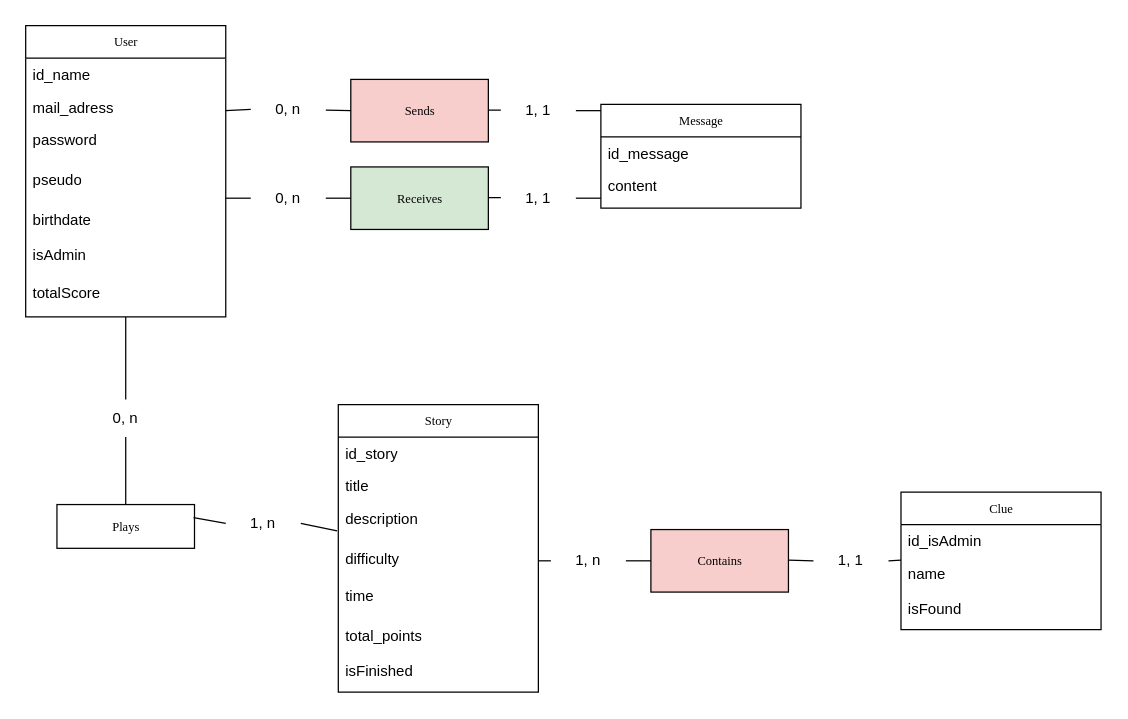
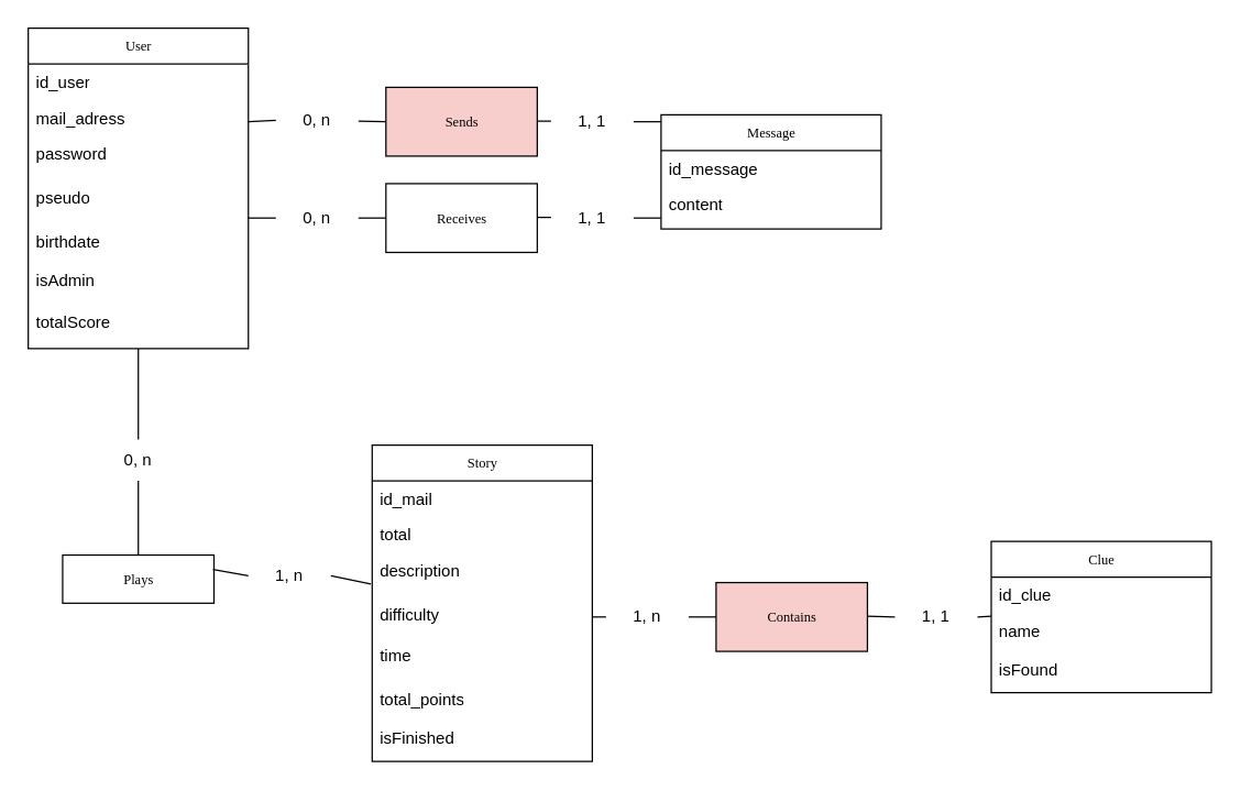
  <mxCell id="0" />
  <mxCell id="1" parent="0" />
  <mxCell id="2" value="User" style="swimlane;html=1;fontStyle=0;childLayout=stackLayout;horizontal=1;startSize=26;fillColor=none;horizontalStack=0;resizeParent=1;resizeLast=0;collapsible=1;marginBottom=0;swimlaneFillColor=#ffffff;rounded=0;shadow=0;comic=0;labelBackgroundColor=none;strokeWidth=1;fontFamily=Verdana;fontSize=10;align=center;" parent="1" vertex="1"><mxGeometry x="20" y="20" width="160" height="233" as="geometry" /></mxCell>
- <mxCell id="3" value="id_name" style="text;html=1;strokeColor=none;fillColor=none;align=left;verticalAlign=top;spacingLeft=4;spacingRight=4;whiteSpace=wrap;overflow=hidden;rotatable=0;points=[[0,0.5],[1,0.5]];portConstraint=eastwest;" parent="2" vertex="1"><mxGeometry y="26" width="160" height="26" as="geometry" /></mxCell>
+ <mxCell id="3" value="id_user" style="text;html=1;strokeColor=none;fillColor=none;align=left;verticalAlign=top;spacingLeft=4;spacingRight=4;whiteSpace=wrap;overflow=hidden;rotatable=0;points=[[0,0.5],[1,0.5]];portConstraint=eastwest;" parent="2" vertex="1"><mxGeometry y="26" width="160" height="26" as="geometry" /></mxCell>
  <mxCell id="4" value="mail_adress" style="text;html=1;strokeColor=none;fillColor=none;align=left;verticalAlign=top;spacingLeft=4;spacingRight=4;whiteSpace=wrap;overflow=hidden;rotatable=0;points=[[0,0.5],[1,0.5]];portConstraint=eastwest;" parent="2" vertex="1"><mxGeometry y="52" width="160" height="26" as="geometry" /></mxCell>
  <mxCell id="5" value="password" style="text;html=1;strokeColor=none;fillColor=none;align=left;verticalAlign=top;spacingLeft=4;spacingRight=4;whiteSpace=wrap;overflow=hidden;rotatable=0;points=[[0,0.5],[1,0.5]];portConstraint=eastwest;" vertex="1" parent="2"><mxGeometry y="78" width="160" height="32" as="geometry" /></mxCell>
  <mxCell id="6" value="pseudo" style="text;html=1;strokeColor=none;fillColor=none;align=left;verticalAlign=top;spacingLeft=4;spacingRight=4;whiteSpace=wrap;overflow=hidden;rotatable=0;points=[[0,0.5],[1,0.5]];portConstraint=eastwest;" vertex="1" parent="2"><mxGeometry y="110" width="160" height="32" as="geometry" /></mxCell>
  <mxCell id="7" value="birthdate" style="text;html=1;strokeColor=none;fillColor=none;align=left;verticalAlign=top;spacingLeft=4;spacingRight=4;whiteSpace=wrap;overflow=hidden;rotatable=0;points=[[0,0.5],[1,0.5]];portConstraint=eastwest;" vertex="1" parent="2"><mxGeometry y="142" width="160" height="28" as="geometry" /></mxCell>
  <mxCell id="8" value="isAdmin" style="text;html=1;strokeColor=none;fillColor=none;align=left;verticalAlign=top;spacingLeft=4;spacingRight=4;whiteSpace=wrap;overflow=hidden;rotatable=0;points=[[0,0.5],[1,0.5]];portConstraint=eastwest;" vertex="1" parent="2"><mxGeometry y="170" width="160" height="30" as="geometry" /></mxCell>
  <mxCell id="9" value="totalScore" style="text;html=1;strokeColor=none;fillColor=none;align=left;verticalAlign=top;spacingLeft=4;spacingRight=4;whiteSpace=wrap;overflow=hidden;rotatable=0;points=[[0,0.5],[1,0.5]];portConstraint=eastwest;" vertex="1" parent="2"><mxGeometry y="200" width="160" height="30" as="geometry" /></mxCell>
  <mxCell id="10" value="Message" style="swimlane;html=1;fontStyle=0;childLayout=stackLayout;horizontal=1;startSize=26;fillColor=none;horizontalStack=0;resizeParent=1;resizeLast=0;collapsible=1;marginBottom=0;swimlaneFillColor=#ffffff;rounded=0;shadow=0;comic=0;labelBackgroundColor=none;strokeWidth=1;fontFamily=Verdana;fontSize=10;align=center;" parent="1" vertex="1"><mxGeometry x="480" y="83" width="160" height="83" as="geometry" /></mxCell>
  <mxCell id="11" value="id_message" style="text;html=1;strokeColor=none;fillColor=none;align=left;verticalAlign=top;spacingLeft=4;spacingRight=4;whiteSpace=wrap;overflow=hidden;rotatable=0;points=[[0,0.5],[1,0.5]];portConstraint=eastwest;" parent="10" vertex="1"><mxGeometry y="26" width="160" height="26" as="geometry" /></mxCell>
  <mxCell id="12" value="content" style="text;html=1;strokeColor=none;fillColor=none;align=left;verticalAlign=top;spacingLeft=4;spacingRight=4;whiteSpace=wrap;overflow=hidden;rotatable=0;points=[[0,0.5],[1,0.5]];portConstraint=eastwest;" parent="10" vertex="1"><mxGeometry y="52" width="160" height="26" as="geometry" /></mxCell>
  <mxCell id="13" value="Sends" style="html=1;rounded=0;shadow=0;comic=0;labelBackgroundColor=none;strokeWidth=1;fontFamily=Verdana;fontSize=10;align=center;fillColor=#f8cecc;" parent="1" vertex="1"><mxGeometry x="280" y="63" width="110" height="50" as="geometry" /></mxCell>
  <mxCell id="14" value="" style="endArrow=none;html=1;rounded=0;entryX=0;entryY=0.5;entryDx=0;entryDy=0;" edge="1" parent="1" source="38" target="13"><mxGeometry width="50" height="50" relative="1" as="geometry"><mxPoint x="180" y="88" as="sourcePoint" /><mxPoint x="230" y="43" as="targetPoint" /></mxGeometry></mxCell>
  <mxCell id="15" value="" style="endArrow=none;html=1;rounded=0;" edge="1" parent="1" source="36"><mxGeometry width="50" height="50" relative="1" as="geometry"><mxPoint x="390" y="87.5" as="sourcePoint" /><mxPoint x="480" y="88" as="targetPoint" /></mxGeometry></mxCell>
- <mxCell id="16" value="Receives" style="html=1;rounded=0;shadow=0;comic=0;labelBackgroundColor=none;strokeWidth=1;fontFamily=Verdana;fontSize=10;align=center;fillColor=#d5e8d4;" vertex="1" parent="1"><mxGeometry x="280" y="133" width="110" height="50" as="geometry" /></mxCell>
+ <mxCell id="16" value="Receives" style="html=1;rounded=0;shadow=0;comic=0;labelBackgroundColor=none;strokeWidth=1;fontFamily=Verdana;fontSize=10;align=center;" vertex="1" parent="1"><mxGeometry x="280" y="133" width="110" height="50" as="geometry" /></mxCell>
  <mxCell id="17" value="" style="endArrow=none;html=1;rounded=0;entryX=0;entryY=0.5;entryDx=0;entryDy=0;" edge="1" parent="1" target="16" source="32"><mxGeometry width="50" height="50" relative="1" as="geometry"><mxPoint x="180" y="158" as="sourcePoint" /><mxPoint x="230" y="113" as="targetPoint" /></mxGeometry></mxCell>
  <mxCell id="18" value="" style="endArrow=none;html=1;rounded=0;" edge="1" parent="1" source="34"><mxGeometry width="50" height="50" relative="1" as="geometry"><mxPoint x="390" y="157.5" as="sourcePoint" /><mxPoint x="480" y="158" as="targetPoint" /></mxGeometry></mxCell>
  <mxCell id="19" value="Story" style="swimlane;html=1;fontStyle=0;childLayout=stackLayout;horizontal=1;startSize=26;fillColor=none;horizontalStack=0;resizeParent=1;resizeLast=0;collapsible=1;marginBottom=0;swimlaneFillColor=#ffffff;rounded=0;shadow=0;comic=0;labelBackgroundColor=none;strokeWidth=1;fontFamily=Verdana;fontSize=10;align=center;" vertex="1" parent="1"><mxGeometry x="270" y="323" width="160" height="230" as="geometry" /></mxCell>
- <mxCell id="20" value="id_story" style="text;html=1;strokeColor=none;fillColor=none;align=left;verticalAlign=top;spacingLeft=4;spacingRight=4;whiteSpace=wrap;overflow=hidden;rotatable=0;points=[[0,0.5],[1,0.5]];portConstraint=eastwest;" vertex="1" parent="19"><mxGeometry y="26" width="160" height="26" as="geometry" /></mxCell>
- <mxCell id="21" value="title" style="text;html=1;strokeColor=none;fillColor=none;align=left;verticalAlign=top;spacingLeft=4;spacingRight=4;whiteSpace=wrap;overflow=hidden;rotatable=0;points=[[0,0.5],[1,0.5]];portConstraint=eastwest;" vertex="1" parent="19"><mxGeometry y="52" width="160" height="26" as="geometry" /></mxCell>
+ <mxCell id="20" value="id_mail" style="text;html=1;strokeColor=none;fillColor=none;align=left;verticalAlign=top;spacingLeft=4;spacingRight=4;whiteSpace=wrap;overflow=hidden;rotatable=0;points=[[0,0.5],[1,0.5]];portConstraint=eastwest;" vertex="1" parent="19"><mxGeometry y="26" width="160" height="26" as="geometry" /></mxCell>
+ <mxCell id="21" value="total" style="text;html=1;strokeColor=none;fillColor=none;align=left;verticalAlign=top;spacingLeft=4;spacingRight=4;whiteSpace=wrap;overflow=hidden;rotatable=0;points=[[0,0.5],[1,0.5]];portConstraint=eastwest;" vertex="1" parent="19"><mxGeometry y="52" width="160" height="26" as="geometry" /></mxCell>
  <mxCell id="22" value="description" style="text;html=1;strokeColor=none;fillColor=none;align=left;verticalAlign=top;spacingLeft=4;spacingRight=4;whiteSpace=wrap;overflow=hidden;rotatable=0;points=[[0,0.5],[1,0.5]];portConstraint=eastwest;" vertex="1" parent="19"><mxGeometry y="78" width="160" height="32" as="geometry" /></mxCell>
  <mxCell id="23" value="difficulty" style="text;html=1;strokeColor=none;fillColor=none;align=left;verticalAlign=top;spacingLeft=4;spacingRight=4;whiteSpace=wrap;overflow=hidden;rotatable=0;points=[[0,0.5],[1,0.5]];portConstraint=eastwest;" vertex="1" parent="19"><mxGeometry y="110" width="160" height="30" as="geometry" /></mxCell>
  <mxCell id="24" value="time" style="text;html=1;strokeColor=none;fillColor=none;align=left;verticalAlign=top;spacingLeft=4;spacingRight=4;whiteSpace=wrap;overflow=hidden;rotatable=0;points=[[0,0.5],[1,0.5]];portConstraint=eastwest;" vertex="1" parent="19"><mxGeometry y="140" width="160" height="32" as="geometry" /></mxCell>
  <mxCell id="25" value="total_points" style="text;html=1;strokeColor=none;fillColor=none;align=left;verticalAlign=top;spacingLeft=4;spacingRight=4;whiteSpace=wrap;overflow=hidden;rotatable=0;points=[[0,0.5],[1,0.5]];portConstraint=eastwest;" vertex="1" parent="19"><mxGeometry y="172" width="160" height="28" as="geometry" /></mxCell>
  <mxCell id="26" value="isFinished" style="text;html=1;strokeColor=none;fillColor=none;align=left;verticalAlign=top;spacingLeft=4;spacingRight=4;whiteSpace=wrap;overflow=hidden;rotatable=0;points=[[0,0.5],[1,0.5]];portConstraint=eastwest;" vertex="1" parent="19"><mxGeometry y="200" width="160" height="28" as="geometry" /></mxCell>
  <mxCell id="27" value="Plays" style="html=1;rounded=0;shadow=0;comic=0;labelBackgroundColor=none;strokeWidth=1;fontFamily=Verdana;fontSize=10;align=center;" vertex="1" parent="1"><mxGeometry x="45" y="403" width="110" height="35" as="geometry" /></mxCell>
  <mxCell id="28" value="" style="endArrow=none;html=1;rounded=0;exitX=0.5;exitY=0;exitDx=0;exitDy=0;" edge="1" parent="1" source="30"><mxGeometry width="50" height="50" relative="1" as="geometry"><mxPoint x="50" y="303" as="sourcePoint" /><mxPoint x="100" y="253" as="targetPoint" /></mxGeometry></mxCell>
  <mxCell id="29" value="" style="endArrow=none;html=1;rounded=0;exitX=0.5;exitY=0;exitDx=0;exitDy=0;" edge="1" parent="1" source="27" target="30"><mxGeometry width="50" height="50" relative="1" as="geometry"><mxPoint x="100" y="403" as="sourcePoint" /><mxPoint x="100" y="253" as="targetPoint" /></mxGeometry></mxCell>
  <mxCell id="30" value="0, n " style="text;html=1;align=center;verticalAlign=middle;whiteSpace=wrap;rounded=0;" vertex="1" parent="1"><mxGeometry x="70" y="319" width="60" height="30" as="geometry" /></mxCell>
  <mxCell id="31" value="" style="endArrow=none;html=1;rounded=0;entryX=0;entryY=0.5;entryDx=0;entryDy=0;" edge="1" parent="1" target="32"><mxGeometry width="50" height="50" relative="1" as="geometry"><mxPoint x="180" y="158" as="sourcePoint" /><mxPoint x="280" y="158" as="targetPoint" /></mxGeometry></mxCell>
  <mxCell id="32" value="0, n " style="text;html=1;align=center;verticalAlign=middle;whiteSpace=wrap;rounded=0;" vertex="1" parent="1"><mxGeometry x="200" y="143" width="60" height="30" as="geometry" /></mxCell>
  <mxCell id="33" value="" style="endArrow=none;html=1;rounded=0;" edge="1" parent="1" target="34"><mxGeometry width="50" height="50" relative="1" as="geometry"><mxPoint x="390" y="157.5" as="sourcePoint" /><mxPoint x="480" y="158" as="targetPoint" /></mxGeometry></mxCell>
  <mxCell id="34" value="&lt;div&gt;1, 1 &lt;/div&gt;" style="text;html=1;align=center;verticalAlign=middle;whiteSpace=wrap;rounded=0;" vertex="1" parent="1"><mxGeometry x="400" y="143" width="60" height="30" as="geometry" /></mxCell>
  <mxCell id="35" value="" style="endArrow=none;html=1;rounded=0;" edge="1" parent="1" target="36"><mxGeometry width="50" height="50" relative="1" as="geometry"><mxPoint x="390" y="87.5" as="sourcePoint" /><mxPoint x="480" y="88" as="targetPoint" /></mxGeometry></mxCell>
  <mxCell id="36" value="&lt;div&gt;1, 1 &lt;/div&gt;" style="text;html=1;align=center;verticalAlign=middle;whiteSpace=wrap;rounded=0;" vertex="1" parent="1"><mxGeometry x="400" y="73" width="60" height="30" as="geometry" /></mxCell>
  <mxCell id="37" value="" style="endArrow=none;html=1;rounded=0;entryX=0;entryY=0.5;entryDx=0;entryDy=0;" edge="1" parent="1" target="38"><mxGeometry width="50" height="50" relative="1" as="geometry"><mxPoint x="180" y="88" as="sourcePoint" /><mxPoint x="280" y="88" as="targetPoint" /></mxGeometry></mxCell>
  <mxCell id="38" value="0, n " style="text;html=1;align=center;verticalAlign=middle;whiteSpace=wrap;rounded=0;" vertex="1" parent="1"><mxGeometry x="200" y="72" width="60" height="30" as="geometry" /></mxCell>
  <mxCell id="39" value="" style="endArrow=none;html=1;rounded=0;entryX=-0.006;entryY=0.719;entryDx=0;entryDy=0;entryPerimeter=0;exitX=1;exitY=0.5;exitDx=0;exitDy=0;" edge="1" parent="1" source="41" target="22"><mxGeometry width="50" height="50" relative="1" as="geometry"><mxPoint x="240" y="416.523" as="sourcePoint" /><mxPoint x="269.04" y="419.478" as="targetPoint" /></mxGeometry></mxCell>
  <mxCell id="40" value="" style="endArrow=none;html=1;rounded=0;entryX=0;entryY=0.5;entryDx=0;entryDy=0;exitX=0.993;exitY=0.299;exitDx=0;exitDy=0;exitPerimeter=0;" edge="1" parent="1" source="27" target="41"><mxGeometry width="50" height="50" relative="1" as="geometry"><mxPoint x="155" y="423" as="sourcePoint" /><mxPoint x="269" y="424" as="targetPoint" /></mxGeometry></mxCell>
  <mxCell id="41" value="&lt;div&gt;1, n &lt;/div&gt;" style="text;html=1;align=center;verticalAlign=middle;whiteSpace=wrap;rounded=0;" vertex="1" parent="1"><mxGeometry x="180" y="403" width="60" height="30" as="geometry" /></mxCell>
  <mxCell id="42" value="Contains" style="html=1;rounded=0;shadow=0;comic=0;labelBackgroundColor=none;strokeWidth=1;fontFamily=Verdana;fontSize=10;align=center;fillColor=#f8cecc;" vertex="1" parent="1"><mxGeometry x="520" y="423" width="110" height="50" as="geometry" /></mxCell>
  <mxCell id="43" value="Clue" style="swimlane;html=1;fontStyle=0;childLayout=stackLayout;horizontal=1;startSize=26;fillColor=none;horizontalStack=0;resizeParent=1;resizeLast=0;collapsible=1;marginBottom=0;swimlaneFillColor=#ffffff;rounded=0;shadow=0;comic=0;labelBackgroundColor=none;strokeWidth=1;fontFamily=Verdana;fontSize=10;align=center;" vertex="1" parent="1"><mxGeometry x="720" y="393" width="160" height="110" as="geometry" /></mxCell>
- <mxCell id="44" value="id_isAdmin" style="text;html=1;strokeColor=none;fillColor=none;align=left;verticalAlign=top;spacingLeft=4;spacingRight=4;whiteSpace=wrap;overflow=hidden;rotatable=0;points=[[0,0.5],[1,0.5]];portConstraint=eastwest;" vertex="1" parent="43"><mxGeometry y="26" width="160" height="26" as="geometry" /></mxCell>
+ <mxCell id="44" value="id_clue" style="text;html=1;strokeColor=none;fillColor=none;align=left;verticalAlign=top;spacingLeft=4;spacingRight=4;whiteSpace=wrap;overflow=hidden;rotatable=0;points=[[0,0.5],[1,0.5]];portConstraint=eastwest;" vertex="1" parent="43"><mxGeometry y="26" width="160" height="26" as="geometry" /></mxCell>
  <mxCell id="45" value="name" style="text;html=1;strokeColor=none;fillColor=none;align=left;verticalAlign=top;spacingLeft=4;spacingRight=4;whiteSpace=wrap;overflow=hidden;rotatable=0;points=[[0,0.5],[1,0.5]];portConstraint=eastwest;" vertex="1" parent="43"><mxGeometry y="52" width="160" height="28" as="geometry" /></mxCell>
  <mxCell id="46" value="isFound" style="text;html=1;strokeColor=none;fillColor=none;align=left;verticalAlign=top;spacingLeft=4;spacingRight=4;whiteSpace=wrap;overflow=hidden;rotatable=0;points=[[0,0.5],[1,0.5]];portConstraint=eastwest;" vertex="1" parent="43"><mxGeometry y="80" width="160" height="28" as="geometry" /></mxCell>
  <mxCell id="47" value="" style="endArrow=none;html=1;rounded=0;entryX=0;entryY=0.5;entryDx=0;entryDy=0;exitX=1;exitY=0.5;exitDx=0;exitDy=0;" edge="1" parent="1" source="50" target="42"><mxGeometry width="50" height="50" relative="1" as="geometry"><mxPoint x="430" y="453" as="sourcePoint" /><mxPoint x="480" y="403" as="targetPoint" /></mxGeometry></mxCell>
  <mxCell id="48" value="" style="endArrow=none;html=1;rounded=0;entryX=0;entryY=0.5;entryDx=0;entryDy=0;exitX=1;exitY=0.5;exitDx=0;exitDy=0;" edge="1" parent="1" source="52"><mxGeometry width="50" height="50" relative="1" as="geometry"><mxPoint x="630" y="447.44" as="sourcePoint" /><mxPoint x="720" y="447.44" as="targetPoint" /></mxGeometry></mxCell>
  <mxCell id="49" value="" style="endArrow=none;html=1;rounded=0;entryX=0;entryY=0.5;entryDx=0;entryDy=0;exitX=1;exitY=0.5;exitDx=0;exitDy=0;" edge="1" parent="1" source="23" target="50"><mxGeometry width="50" height="50" relative="1" as="geometry"><mxPoint x="430" y="448" as="sourcePoint" /><mxPoint x="520" y="448" as="targetPoint" /></mxGeometry></mxCell>
  <mxCell id="50" value="&lt;div&gt;1, n &lt;/div&gt;" style="text;html=1;align=center;verticalAlign=middle;whiteSpace=wrap;rounded=0;" vertex="1" parent="1"><mxGeometry x="440" y="433" width="60" height="30" as="geometry" /></mxCell>
  <mxCell id="51" value="" style="endArrow=none;html=1;rounded=0;entryX=0;entryY=0.5;entryDx=0;entryDy=0;exitX=1;exitY=0.5;exitDx=0;exitDy=0;" edge="1" parent="1" target="52"><mxGeometry width="50" height="50" relative="1" as="geometry"><mxPoint x="630" y="447.44" as="sourcePoint" /><mxPoint x="720" y="447.44" as="targetPoint" /></mxGeometry></mxCell>
  <mxCell id="52" value="&lt;div&gt;1, 1 &lt;/div&gt;" style="text;html=1;align=center;verticalAlign=middle;whiteSpace=wrap;rounded=0;" vertex="1" parent="1"><mxGeometry x="650" y="433" width="60" height="30" as="geometry" /></mxCell>
